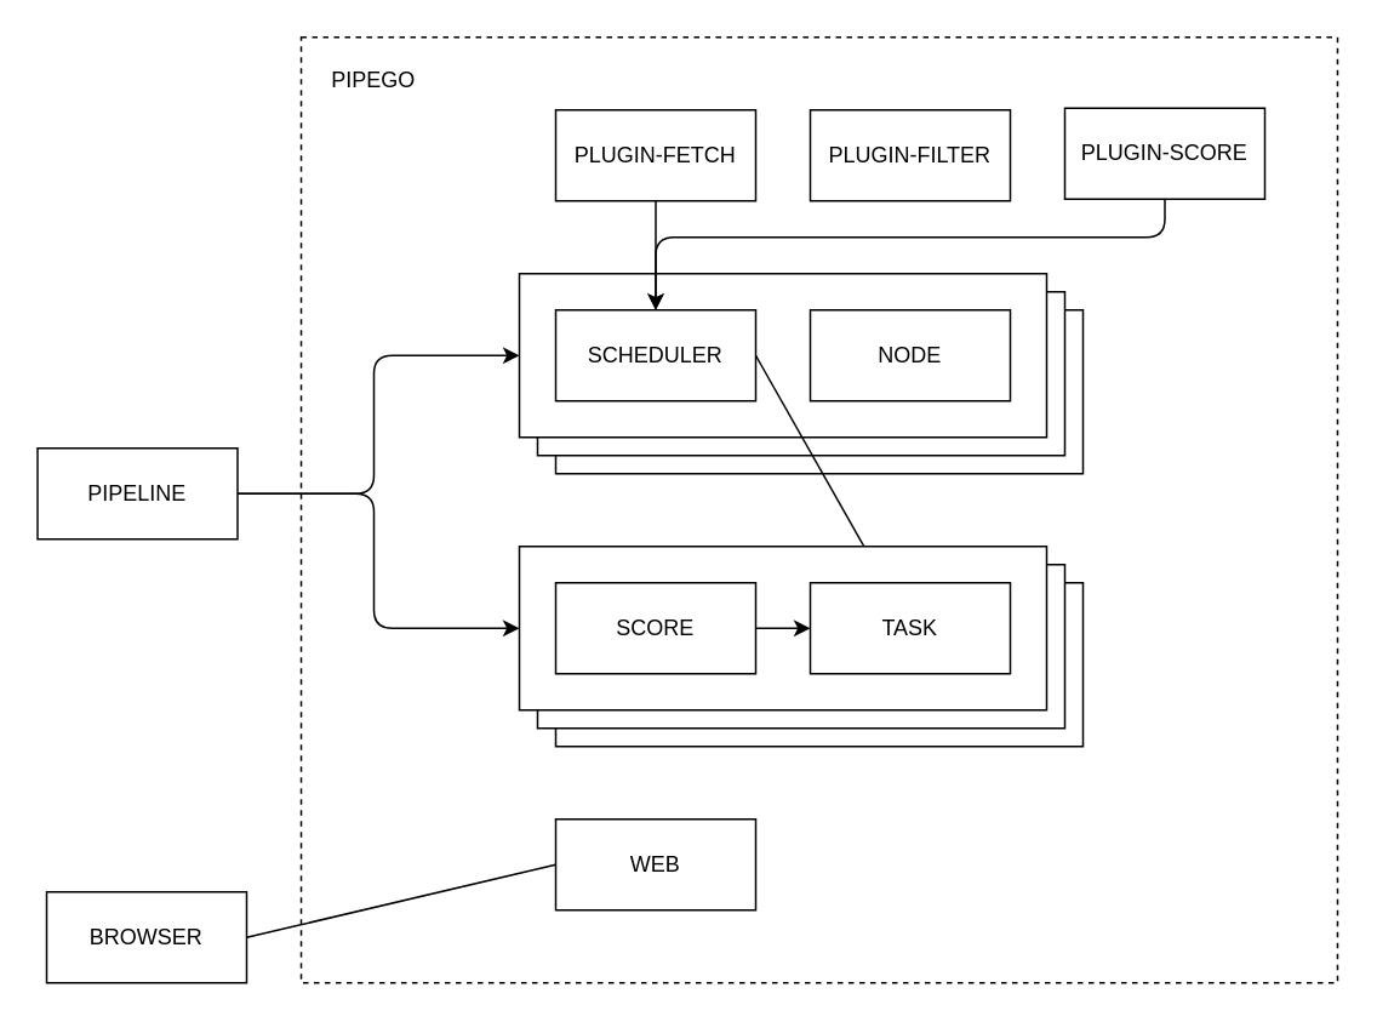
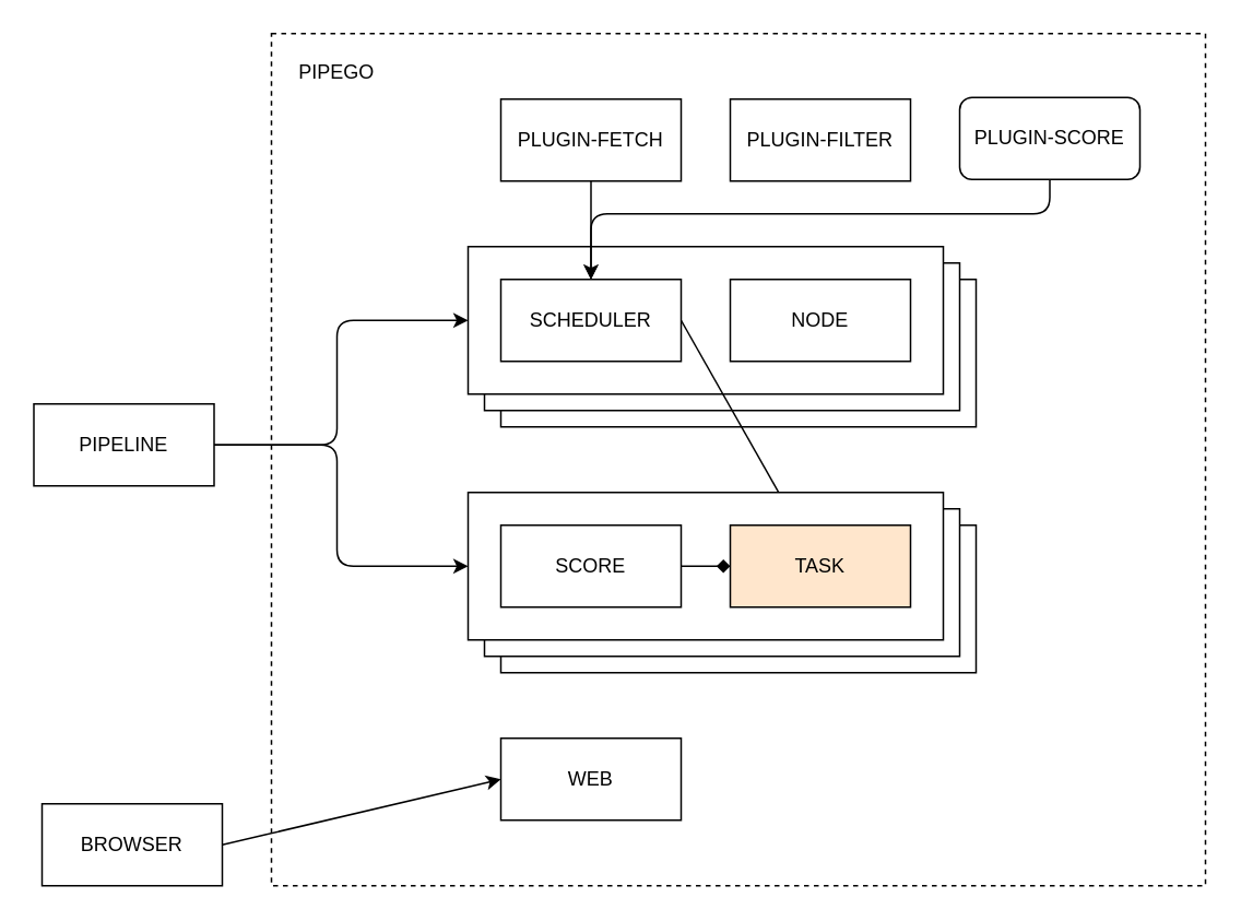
  <mxCell id="0" />
  <mxCell id="1" parent="0" />
  <mxCell id="2" value="" style="rounded=0;whiteSpace=wrap;html=1;dashed=1;" parent="1" vertex="1"><mxGeometry x="165" y="20" width="570" height="520" as="geometry" /></mxCell>
  <mxCell id="3" value="" style="rounded=0;whiteSpace=wrap;html=1;" parent="1" vertex="1"><mxGeometry x="305" y="170" width="290" height="90" as="geometry" /></mxCell>
  <mxCell id="4" value="" style="rounded=0;whiteSpace=wrap;html=1;" parent="1" vertex="1"><mxGeometry x="295" y="160" width="290" height="90" as="geometry" /></mxCell>
  <mxCell id="5" value="" style="rounded=0;whiteSpace=wrap;html=1;" parent="1" vertex="1"><mxGeometry x="285" y="150" width="290" height="90" as="geometry" /></mxCell>
  <mxCell id="6" value="PIPEGO" style="text;html=1;strokeColor=none;fillColor=none;align=center;verticalAlign=middle;whiteSpace=wrap;rounded=0;" parent="1" vertex="1"><mxGeometry x="175" y="29" width="60" height="30" as="geometry" /></mxCell>
  <mxCell id="7" value="BROWSER" style="rounded=0;whiteSpace=wrap;html=1;" parent="1" vertex="1"><mxGeometry x="25" y="490" width="110" height="50" as="geometry" /></mxCell>
  <mxCell id="8" value="PIPELINE" style="rounded=0;whiteSpace=wrap;html=1;" parent="1" vertex="1"><mxGeometry x="20" y="246" width="110" height="50" as="geometry" /></mxCell>
  <mxCell id="9" value="SCHEDULER" style="rounded=0;whiteSpace=wrap;html=1;" parent="1" vertex="1"><mxGeometry x="305" y="170" width="110" height="50" as="geometry" /></mxCell>
  <mxCell id="10" value="NODE" style="rounded=0;whiteSpace=wrap;html=1;" parent="1" vertex="1"><mxGeometry x="445" y="170" width="110" height="50" as="geometry" /></mxCell>
  <mxCell id="11" value="" style="endArrow=classic;html=1;exitX=1;exitY=0.5;exitDx=0;exitDy=0;" parent="1" source="9" target="16" edge="1"><mxGeometry width="50" height="50" relative="1" as="geometry"><mxPoint x="305" y="280" as="sourcePoint" /><mxPoint x="355" y="230" as="targetPoint" /></mxGeometry></mxCell>
  <mxCell id="12" value="" style="rounded=0;whiteSpace=wrap;html=1;" parent="1" vertex="1"><mxGeometry x="305" y="320" width="290" height="90" as="geometry" /></mxCell>
  <mxCell id="13" value="" style="rounded=0;whiteSpace=wrap;html=1;" parent="1" vertex="1"><mxGeometry x="295" y="310" width="290" height="90" as="geometry" /></mxCell>
  <mxCell id="14" value="" style="rounded=0;whiteSpace=wrap;html=1;" parent="1" vertex="1"><mxGeometry x="285" y="300" width="290" height="90" as="geometry" /></mxCell>
  <mxCell id="15" value="SCORE" style="rounded=0;whiteSpace=wrap;html=1;" parent="1" vertex="1"><mxGeometry x="305" y="320" width="110" height="50" as="geometry" /></mxCell>
- <mxCell id="16" value="TASK" style="rounded=0;whiteSpace=wrap;html=1;" parent="1" vertex="1"><mxGeometry x="445" y="320" width="110" height="50" as="geometry" /></mxCell>
- <mxCell id="17" value="" style="endArrow=classic;html=1;entryX=0;entryY=0.5;entryDx=0;entryDy=0;exitX=1;exitY=0.5;exitDx=0;exitDy=0;" parent="1" source="15" target="16" edge="1"><mxGeometry width="50" height="50" relative="1" as="geometry"><mxPoint x="305" y="430" as="sourcePoint" /><mxPoint x="355" y="380" as="targetPoint" /></mxGeometry></mxCell>
- <mxCell id="18" value="" style="endArrow=none;startArrow=none;html=1;exitX=1;exitY=0.5;exitDx=0;exitDy=0;entryX=0;entryY=0.5;entryDx=0;entryDy=0;startFill=0;" parent="1" source="7" target="24" edge="1"><mxGeometry width="50" height="50" relative="1" as="geometry"><mxPoint x="245" y="320" as="sourcePoint" /><mxPoint x="295" y="270" as="targetPoint" /></mxGeometry></mxCell>
+ <mxCell id="16" value="TASK" style="rounded=0;whiteSpace=wrap;html=1;fillColor=#ffe6cc;" parent="1" vertex="1"><mxGeometry x="445" y="320" width="110" height="50" as="geometry" /></mxCell>
+ <mxCell id="17" value="" style="endArrow=diamond;html=1;entryX=0;entryY=0.5;entryDx=0;entryDy=0;exitX=1;exitY=0.5;exitDx=0;exitDy=0;" parent="1" source="15" target="16" edge="1"><mxGeometry width="50" height="50" relative="1" as="geometry"><mxPoint x="305" y="430" as="sourcePoint" /><mxPoint x="355" y="380" as="targetPoint" /></mxGeometry></mxCell>
+ <mxCell id="18" value="" style="endArrow=classic;startArrow=none;html=1;exitX=1;exitY=0.5;exitDx=0;exitDy=0;entryX=0;entryY=0.5;entryDx=0;entryDy=0;startFill=0;" parent="1" source="7" target="24" edge="1"><mxGeometry width="50" height="50" relative="1" as="geometry"><mxPoint x="245" y="320" as="sourcePoint" /><mxPoint x="295" y="270" as="targetPoint" /></mxGeometry></mxCell>
  <mxCell id="19" value="" style="edgeStyle=elbowEdgeStyle;elbow=horizontal;endArrow=classic;html=1;entryX=0;entryY=0.5;entryDx=0;entryDy=0;exitX=1;exitY=0.5;exitDx=0;exitDy=0;startArrow=none;startFill=0;" parent="1" source="8" target="5" edge="1"><mxGeometry width="50" height="50" relative="1" as="geometry"><mxPoint x="255" y="410" as="sourcePoint" /><mxPoint x="305" y="360" as="targetPoint" /><Array as="points"><mxPoint x="205" y="230" /></Array></mxGeometry></mxCell>
  <mxCell id="20" value="" style="edgeStyle=elbowEdgeStyle;elbow=horizontal;endArrow=classic;html=1;entryX=0;entryY=0.5;entryDx=0;entryDy=0;exitX=1;exitY=0.5;exitDx=0;exitDy=0;startArrow=none;startFill=0;" parent="1" source="8" target="14" edge="1"><mxGeometry width="50" height="50" relative="1" as="geometry"><mxPoint x="95" y="295" as="sourcePoint" /><mxPoint x="295" y="205" as="targetPoint" /><Array as="points"><mxPoint x="205" y="310" /></Array></mxGeometry></mxCell>
  <mxCell id="21" value="PLUGIN-FETCH" style="rounded=0;whiteSpace=wrap;html=1;" parent="1" vertex="1"><mxGeometry x="305" y="60" width="110" height="50" as="geometry" /></mxCell>
  <mxCell id="22" value="PLUGIN-FILTER" style="rounded=0;whiteSpace=wrap;html=1;" parent="1" vertex="1"><mxGeometry x="445" y="60" width="110" height="50" as="geometry" /></mxCell>
  <mxCell id="23" value="" style="endArrow=classic;html=1;exitX=0.5;exitY=1;exitDx=0;exitDy=0;entryX=0.5;entryY=0;entryDx=0;entryDy=0;" parent="1" source="21" target="9" edge="1"><mxGeometry width="50" height="50" relative="1" as="geometry"><mxPoint x="375" y="290" as="sourcePoint" /><mxPoint x="425" y="240" as="targetPoint" /></mxGeometry></mxCell>
  <mxCell id="24" value="WEB" style="rounded=0;whiteSpace=wrap;html=1;" parent="1" vertex="1"><mxGeometry x="305" y="450" width="110" height="50" as="geometry" /></mxCell>
- <mxCell id="25" value="PLUGIN-SCORE" style="rounded=0;whiteSpace=wrap;html=1;" vertex="1" parent="1"><mxGeometry x="585" y="59" width="110" height="50" as="geometry" /></mxCell>
+ <mxCell id="25" value="PLUGIN-SCORE" style="whiteSpace=wrap;html=1;rounded=1;" vertex="1" parent="1"><mxGeometry x="585" y="59" width="110" height="50" as="geometry" /></mxCell>
  <mxCell id="26" value="" style="edgeStyle=elbowEdgeStyle;elbow=vertical;endArrow=classic;html=1;exitX=0.5;exitY=1;exitDx=0;exitDy=0;entryX=0.5;entryY=0;entryDx=0;entryDy=0;" edge="1" parent="1" source="25" target="9"><mxGeometry width="50" height="50" relative="1" as="geometry"><mxPoint x="510" y="120" as="sourcePoint" /><mxPoint x="370" y="180" as="targetPoint" /><Array as="points"><mxPoint x="505" y="130" /></Array></mxGeometry></mxCell>
